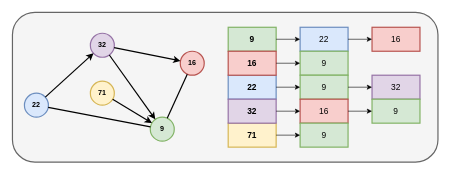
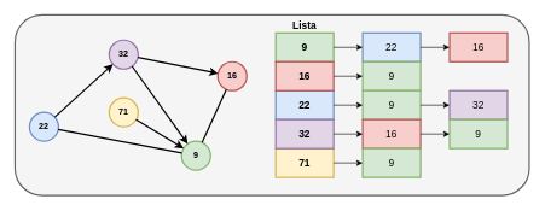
  <mxCell id="0" />
  <mxCell id="1" parent="0" />
  <mxCell id="2" value="" style="rounded=1;whiteSpace=wrap;html=1;fontSize=14;fontColor=#333333;strokeWidth=2;fillColor=#f5f5f5;strokeColor=#666666;" vertex="1" parent="1"><mxGeometry x="20" y="20" width="710" height="250" as="geometry" /></mxCell>
  <mxCell id="3" value="32" style="ellipse;whiteSpace=wrap;html=1;aspect=fixed;fillColor=#e1d5e7;strokeColor=#9673a6;fontStyle=1;strokeWidth=2;" vertex="1" parent="1"><mxGeometry x="150" y="55" width="40" height="40" as="geometry" /></mxCell>
  <mxCell id="4" value="71" style="ellipse;whiteSpace=wrap;html=1;aspect=fixed;fillColor=#fff2cc;strokeColor=#d6b656;fontStyle=1;strokeWidth=2;" vertex="1" parent="1"><mxGeometry x="150" y="135" width="40" height="40" as="geometry" /></mxCell>
  <mxCell id="5" value="9" style="ellipse;whiteSpace=wrap;html=1;aspect=fixed;fillColor=#d5e8d4;strokeColor=#82b366;fontStyle=1;strokeWidth=2;" vertex="1" parent="1"><mxGeometry x="250" y="195" width="40" height="40" as="geometry" /></mxCell>
  <mxCell id="6" value="22" style="ellipse;whiteSpace=wrap;html=1;aspect=fixed;fillColor=#dae8fc;strokeColor=#6c8ebf;fontStyle=1;strokeWidth=2;" vertex="1" parent="1"><mxGeometry x="40" y="155" width="40" height="40" as="geometry" /></mxCell>
  <mxCell id="7" value="16" style="ellipse;whiteSpace=wrap;html=1;aspect=fixed;fillColor=#f8cecc;strokeColor=#b85450;fontStyle=1;strokeWidth=2;" vertex="1" parent="1"><mxGeometry x="300" y="85" width="40" height="40" as="geometry" /></mxCell>
  <mxCell id="8" value="" style="endArrow=classic;html=1;rounded=0;strokeWidth=2;" edge="1" parent="1" source="4" target="5"><mxGeometry width="50" height="50" relative="1" as="geometry"><mxPoint x="-100" y="355" as="sourcePoint" /><mxPoint x="-50" y="305" as="targetPoint" /></mxGeometry></mxCell>
  <mxCell id="9" value="" style="endArrow=classic;html=1;rounded=0;strokeWidth=2;" edge="1" parent="1" source="3" target="7"><mxGeometry width="50" height="50" relative="1" as="geometry"><mxPoint x="20" y="335" as="sourcePoint" /><mxPoint x="70" y="285" as="targetPoint" /></mxGeometry></mxCell>
  <mxCell id="10" value="" style="endArrow=classic;html=1;rounded=0;strokeWidth=2;" edge="1" parent="1" source="6" target="3"><mxGeometry width="50" height="50" relative="1" as="geometry"><mxPoint x="-10" y="335" as="sourcePoint" /><mxPoint x="40" y="285" as="targetPoint" /></mxGeometry></mxCell>
  <mxCell id="11" value="" style="endArrow=classic;html=1;rounded=0;strokeWidth=2;" edge="1" parent="1" source="3" target="5"><mxGeometry width="50" height="50" relative="1" as="geometry"><mxPoint x="80" y="345" as="sourcePoint" /><mxPoint x="130" y="295" as="targetPoint" /></mxGeometry></mxCell>
  <mxCell id="12" value="" style="endArrow=none;html=1;rounded=0;fontSize=14;strokeWidth=2;" edge="1" parent="1" source="5" target="7"><mxGeometry width="50" height="50" relative="1" as="geometry"><mxPoint x="120" y="405" as="sourcePoint" /><mxPoint x="170" y="355" as="targetPoint" /></mxGeometry></mxCell>
  <mxCell id="13" value="" style="endArrow=none;html=1;rounded=0;fontSize=14;strokeWidth=2;" edge="1" parent="1" source="6" target="5"><mxGeometry width="50" height="50" relative="1" as="geometry"><mxPoint x="-40" y="355" as="sourcePoint" /><mxPoint x="10" y="305" as="targetPoint" /></mxGeometry></mxCell>
  <mxCell id="14" value="9" style="rounded=0;whiteSpace=wrap;html=1;fontSize=14;strokeWidth=2;fillColor=#d5e8d4;strokeColor=#82b366;fontStyle=1" vertex="1" parent="1"><mxGeometry x="380" y="45" width="80" height="40" as="geometry" /></mxCell>
  <mxCell id="15" value="71" style="rounded=0;whiteSpace=wrap;html=1;fontSize=14;strokeWidth=2;fillColor=#fff2cc;strokeColor=#d6b656;fontStyle=1" vertex="1" parent="1"><mxGeometry x="380" y="205" width="80" height="40" as="geometry" /></mxCell>
  <mxCell id="16" value="22" style="rounded=0;whiteSpace=wrap;html=1;fontSize=14;strokeWidth=2;fillColor=#dae8fc;strokeColor=#6c8ebf;fontStyle=1" vertex="1" parent="1"><mxGeometry x="380" y="125" width="80" height="40" as="geometry" /></mxCell>
  <mxCell id="17" value="32" style="rounded=0;whiteSpace=wrap;html=1;fontSize=14;strokeWidth=2;fillColor=#e1d5e7;strokeColor=#9673a6;fontStyle=1" vertex="1" parent="1"><mxGeometry x="380" y="165" width="80" height="40" as="geometry" /></mxCell>
  <mxCell id="18" value="16" style="rounded=0;whiteSpace=wrap;html=1;fontSize=14;strokeWidth=2;fillColor=#f8cecc;strokeColor=#b85450;fontStyle=1" vertex="1" parent="1"><mxGeometry x="380" y="85" width="80" height="40" as="geometry" /></mxCell>
  <mxCell id="19" value="22" style="rounded=0;whiteSpace=wrap;html=1;fontSize=14;strokeWidth=2;fillColor=#dae8fc;strokeColor=#6c8ebf;fontStyle=0" vertex="1" parent="1"><mxGeometry x="500" y="45" width="80" height="40" as="geometry" /></mxCell>
  <mxCell id="20" value="16" style="rounded=0;whiteSpace=wrap;html=1;fontSize=14;strokeWidth=2;fillColor=#f8cecc;strokeColor=#b85450;fontStyle=0" vertex="1" parent="1"><mxGeometry x="620" y="45" width="80" height="40" as="geometry" /></mxCell>
  <mxCell id="21" value="" style="endArrow=classic;html=1;rounded=0;fontSize=14;fontColor=#D79B00;strokeWidth=1;" edge="1" parent="1" source="14" target="19"><mxGeometry width="50" height="50" relative="1" as="geometry"><mxPoint x="470" y="375" as="sourcePoint" /><mxPoint x="520" y="325" as="targetPoint" /></mxGeometry></mxCell>
  <mxCell id="22" value="" style="endArrow=classic;html=1;rounded=0;fontSize=14;fontColor=#D79B00;strokeWidth=1;" edge="1" parent="1" source="19" target="20"><mxGeometry width="50" height="50" relative="1" as="geometry"><mxPoint x="530" y="115" as="sourcePoint" /><mxPoint x="570" y="115" as="targetPoint" /></mxGeometry></mxCell>
  <mxCell id="23" value="9" style="rounded=0;whiteSpace=wrap;html=1;fontSize=14;strokeWidth=2;fillColor=#d5e8d4;strokeColor=#82b366;fontStyle=0" vertex="1" parent="1"><mxGeometry x="500" y="85" width="80" height="40" as="geometry" /></mxCell>
  <mxCell id="24" value="" style="endArrow=classic;html=1;rounded=0;fontSize=14;fontColor=#D79B00;strokeWidth=1;" edge="1" parent="1" source="18" target="23"><mxGeometry width="50" height="50" relative="1" as="geometry"><mxPoint x="450" y="345" as="sourcePoint" /><mxPoint x="500" y="295" as="targetPoint" /></mxGeometry></mxCell>
  <mxCell id="25" value="9" style="rounded=0;whiteSpace=wrap;html=1;fontSize=14;strokeWidth=2;fillColor=#d5e8d4;strokeColor=#82b366;fontStyle=0" vertex="1" parent="1"><mxGeometry x="500" y="125" width="80" height="40" as="geometry" /></mxCell>
  <mxCell id="26" value="32" style="rounded=0;whiteSpace=wrap;html=1;fontSize=14;strokeWidth=2;fillColor=#e1d5e7;strokeColor=#9673a6;fontStyle=0" vertex="1" parent="1"><mxGeometry x="620" y="125" width="80" height="40" as="geometry" /></mxCell>
  <mxCell id="27" value="16" style="rounded=0;whiteSpace=wrap;html=1;fontSize=14;strokeWidth=2;fillColor=#f8cecc;strokeColor=#b85450;fontStyle=0" vertex="1" parent="1"><mxGeometry x="500" y="165" width="80" height="40" as="geometry" /></mxCell>
  <mxCell id="28" value="9" style="rounded=0;whiteSpace=wrap;html=1;fontSize=14;strokeWidth=2;fillColor=#d5e8d4;strokeColor=#82b366;fontStyle=0" vertex="1" parent="1"><mxGeometry x="620" y="165" width="80" height="40" as="geometry" /></mxCell>
  <mxCell id="29" value="9" style="rounded=0;whiteSpace=wrap;html=1;fontSize=14;strokeWidth=2;fillColor=#d5e8d4;strokeColor=#82b366;fontStyle=0" vertex="1" parent="1"><mxGeometry x="500" y="205" width="80" height="40" as="geometry" /></mxCell>
  <mxCell id="30" value="" style="endArrow=classic;html=1;rounded=0;fontSize=14;fontColor=#D79B00;strokeWidth=1;" edge="1" parent="1" source="15" target="29"><mxGeometry width="50" height="50" relative="1" as="geometry"><mxPoint x="420" y="365" as="sourcePoint" /><mxPoint x="470" y="315" as="targetPoint" /></mxGeometry></mxCell>
  <mxCell id="31" value="" style="endArrow=classic;html=1;rounded=0;fontSize=14;fontColor=#D79B00;strokeWidth=1;" edge="1" parent="1" source="17" target="27"><mxGeometry width="50" height="50" relative="1" as="geometry"><mxPoint x="390" y="365" as="sourcePoint" /><mxPoint x="440" y="315" as="targetPoint" /></mxGeometry></mxCell>
  <mxCell id="32" value="" style="endArrow=classic;html=1;rounded=0;fontSize=14;fontColor=#D79B00;strokeWidth=1;" edge="1" parent="1" source="27" target="28"><mxGeometry width="50" height="50" relative="1" as="geometry"><mxPoint x="500" y="345" as="sourcePoint" /><mxPoint x="550" y="295" as="targetPoint" /></mxGeometry></mxCell>
  <mxCell id="33" value="" style="endArrow=classic;html=1;rounded=0;fontSize=14;fontColor=#D79B00;strokeWidth=1;" edge="1" parent="1" source="16" target="25"><mxGeometry width="50" height="50" relative="1" as="geometry"><mxPoint x="550" y="315" as="sourcePoint" /><mxPoint x="600" y="265" as="targetPoint" /></mxGeometry></mxCell>
  <mxCell id="34" value="" style="endArrow=classic;html=1;rounded=0;fontSize=14;fontColor=#D79B00;strokeWidth=1;" edge="1" parent="1" source="25" target="26"><mxGeometry width="50" height="50" relative="1" as="geometry"><mxPoint x="750" y="135" as="sourcePoint" /><mxPoint x="800" y="85" as="targetPoint" /></mxGeometry></mxCell>
+ <mxCell id="35" value="Lista" style="text;html=1;strokeColor=none;fillColor=none;align=center;verticalAlign=middle;whiteSpace=wrap;rounded=0;fontSize=14;fontColor=#000000;fontStyle=1" vertex="1" parent="1"><mxGeometry x="390" y="25" width="60" height="20" as="geometry" /></mxCell>
